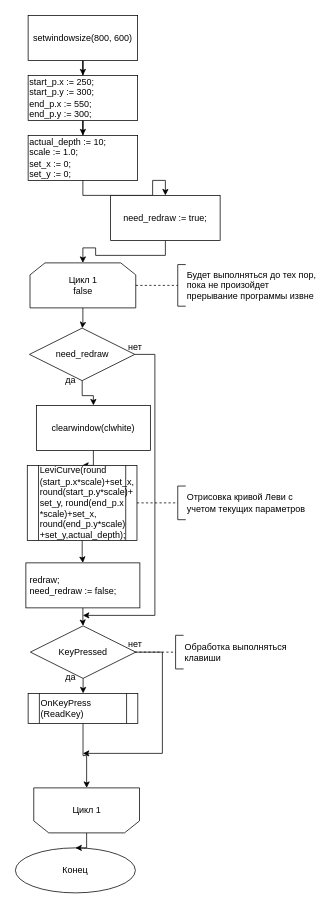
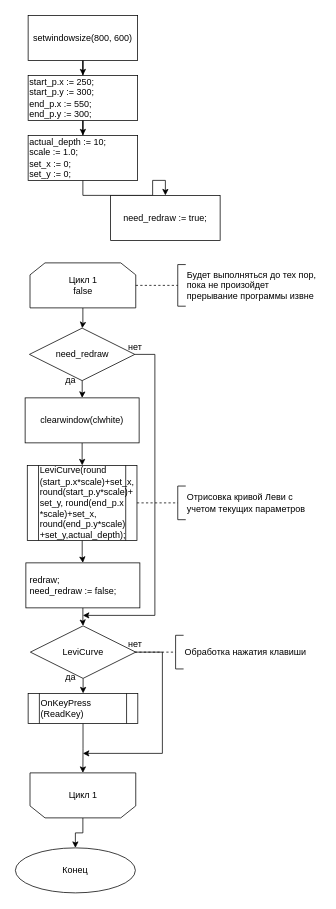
  <mxCell id="0" />
  <mxCell id="1" parent="0" />
  <mxCell id="2" value="Конец" style="ellipse;whiteSpace=wrap;html=1;" vertex="1" parent="1"><mxGeometry x="20" y="1130" width="160" height="60" as="geometry" /></mxCell>
  <mxCell id="3" style="edgeStyle=orthogonalEdgeStyle;rounded=0;orthogonalLoop=1;jettySize=auto;html=1;" edge="1" parent="1" source="4" target="6"><mxGeometry relative="1" as="geometry" /></mxCell>
  <mxCell id="4" value="setwindowsize(800, 600)" style="rounded=0;whiteSpace=wrap;html=1;" vertex="1" parent="1"><mxGeometry x="37" y="20" width="146" height="60" as="geometry" /></mxCell>
  <mxCell id="5" style="edgeStyle=orthogonalEdgeStyle;rounded=0;orthogonalLoop=1;jettySize=auto;html=1;" edge="1" parent="1" source="6" target="8"><mxGeometry relative="1" as="geometry" /></mxCell>
  <mxCell id="6" value="&lt;div&gt;start_p.x := 250;&lt;/div&gt;&lt;div&gt;start_p.y := 300;&lt;/div&gt;&lt;div&gt;end_p.x := 550;&lt;/div&gt;&lt;div&gt;end_p.y := 300;&lt;/div&gt;" style="rounded=0;whiteSpace=wrap;html=1;align=left;" vertex="1" parent="1"><mxGeometry x="37" y="100" width="146" height="60" as="geometry" /></mxCell>
  <mxCell id="7" style="edgeStyle=orthogonalEdgeStyle;rounded=0;orthogonalLoop=1;jettySize=auto;html=1;" edge="1" parent="1" source="8" target="10"><mxGeometry relative="1" as="geometry" /></mxCell>
  <mxCell id="8" value="&lt;div&gt;actual_depth := 10;&lt;/div&gt;&lt;div&gt;scale := 1.0;&lt;/div&gt;&lt;div&gt;set_x := 0;&lt;/div&gt;&lt;div&gt;set_y := 0;&lt;/div&gt;" style="rounded=0;whiteSpace=wrap;html=1;align=left;" vertex="1" parent="1"><mxGeometry x="37" y="180" width="146" height="60" as="geometry" /></mxCell>
- <mxCell id="9" style="edgeStyle=orthogonalEdgeStyle;rounded=0;orthogonalLoop=1;jettySize=auto;html=1;" edge="1" parent="1" source="10" target="12"><mxGeometry relative="1" as="geometry" /></mxCell>
  <mxCell id="10" value="need_redraw := true;" style="rounded=0;whiteSpace=wrap;html=1;align=center;" vertex="1" parent="1"><mxGeometry x="147" y="260" width="146" height="60" as="geometry" /></mxCell>
  <mxCell id="11" style="edgeStyle=orthogonalEdgeStyle;rounded=0;orthogonalLoop=1;jettySize=auto;html=1;" edge="1" parent="1" source="12" target="18"><mxGeometry relative="1" as="geometry" /></mxCell>
  <mxCell id="12" value="Цикл 1&lt;div&gt;false&lt;/div&gt;" style="shape=loopLimit;whiteSpace=wrap;html=1;" vertex="1" parent="1"><mxGeometry x="39.5" y="350" width="141" height="60" as="geometry" /></mxCell>
  <mxCell id="13" value="Будет выполняться до тех пор, пока не произойдет прерывание программы извне" style="text;html=1;align=left;verticalAlign=middle;whiteSpace=wrap;rounded=0;" vertex="1" parent="1"><mxGeometry x="246.5" y="352.5" width="179.5" height="55" as="geometry" /></mxCell>
  <mxCell id="14" value="" style="shape=partialRectangle;whiteSpace=wrap;html=1;bottom=1;right=1;left=1;top=0;fillColor=none;routingCenterX=-0.5;rotation=90;" vertex="1" parent="1"><mxGeometry x="213.75" y="375" width="55.5" height="10" as="geometry" /></mxCell>
  <mxCell id="15" value="" style="endArrow=none;dashed=1;html=1;rounded=0;entryX=0.5;entryY=1;entryDx=0;entryDy=0;" edge="1" parent="1" target="14"><mxGeometry width="50" height="50" relative="1" as="geometry"><mxPoint x="180.5" y="380" as="sourcePoint" /><mxPoint x="146.5" y="580" as="targetPoint" /></mxGeometry></mxCell>
  <mxCell id="16" style="edgeStyle=orthogonalEdgeStyle;rounded=0;orthogonalLoop=1;jettySize=auto;html=1;" edge="1" parent="1" source="18" target="22"><mxGeometry relative="1" as="geometry" /></mxCell>
  <mxCell id="17" style="edgeStyle=orthogonalEdgeStyle;rounded=0;orthogonalLoop=1;jettySize=auto;html=1;" edge="1" parent="1" source="18"><mxGeometry relative="1" as="geometry"><mxPoint x="110" y="820" as="targetPoint" /><Array as="points"><mxPoint x="206" y="472" /><mxPoint x="206" y="820" /><mxPoint x="110" y="820" /></Array></mxGeometry></mxCell>
  <mxCell id="18" value="need_redraw" style="rhombus;whiteSpace=wrap;html=1;" vertex="1" parent="1"><mxGeometry x="38.75" y="437" width="140.5" height="70" as="geometry" /></mxCell>
  <mxCell id="19" value="да" style="text;html=1;align=center;verticalAlign=middle;whiteSpace=wrap;rounded=0;" vertex="1" parent="1"><mxGeometry x="84" y="502" width="20" height="10" as="geometry" /></mxCell>
  <mxCell id="20" value="нет" style="text;html=1;align=center;verticalAlign=middle;whiteSpace=wrap;rounded=0;" vertex="1" parent="1"><mxGeometry x="170" y="458" width="20" height="10" as="geometry" /></mxCell>
  <mxCell id="21" style="edgeStyle=orthogonalEdgeStyle;rounded=0;orthogonalLoop=1;jettySize=auto;html=1;" edge="1" parent="1" source="22" target="24"><mxGeometry relative="1" as="geometry" /></mxCell>
- <mxCell id="22" value="clearwindow(clwhite)" style="rounded=0;whiteSpace=wrap;html=1;align=center;" vertex="1" parent="1"><mxGeometry x="47.99" y="540" width="152" height="60" as="geometry" /></mxCell>
+ <mxCell id="22" value="clearwindow(clwhite)" style="rounded=0;whiteSpace=wrap;html=1;align=center;" vertex="1" parent="1"><mxGeometry x="32.99" y="530" width="152" height="60" as="geometry" /></mxCell>
  <mxCell id="23" style="edgeStyle=orthogonalEdgeStyle;rounded=0;orthogonalLoop=1;jettySize=auto;html=1;" edge="1" parent="1" source="24" target="26"><mxGeometry relative="1" as="geometry" /></mxCell>
  <mxCell id="24" value="&lt;div&gt;LeviCurve(round&lt;/div&gt;&lt;div&gt;(start_p.x*scale)+set_x,&lt;/div&gt;&lt;div&gt;round(start_p.y*scale)+&lt;/div&gt;&lt;div&gt;set_y,&amp;nbsp;&lt;span style=&quot;background-color: transparent; color: light-dark(rgb(0, 0, 0), rgb(255, 255, 255));&quot;&gt;round(end_p.x&lt;/span&gt;&lt;/div&gt;&lt;div&gt;&lt;span style=&quot;background-color: transparent; color: light-dark(rgb(0, 0, 0), rgb(255, 255, 255));&quot;&gt;*scale)+set_x, round(end_p.y*scale)&lt;/span&gt;&lt;/div&gt;&lt;div&gt;&lt;span style=&quot;background-color: transparent; color: light-dark(rgb(0, 0, 0), rgb(255, 255, 255));&quot;&gt;+set_y,actual_depth);&lt;/span&gt;&lt;/div&gt;" style="shape=process;whiteSpace=wrap;html=1;backgroundOutline=1;align=left;" vertex="1" parent="1"><mxGeometry x="35.87" y="620" width="146.25" height="100" as="geometry" /></mxCell>
  <mxCell id="25" style="edgeStyle=orthogonalEdgeStyle;rounded=0;orthogonalLoop=1;jettySize=auto;html=1;" edge="1" parent="1" source="26" target="29"><mxGeometry relative="1" as="geometry" /></mxCell>
  <mxCell id="26" value="&lt;div&gt;&amp;nbsp;redraw;&lt;/div&gt;&lt;div&gt;&amp;nbsp;need_redraw := false;&lt;/div&gt;" style="rounded=0;whiteSpace=wrap;html=1;align=left;" vertex="1" parent="1"><mxGeometry x="34" y="750" width="152" height="60" as="geometry" /></mxCell>
  <mxCell id="27" style="edgeStyle=orthogonalEdgeStyle;rounded=0;orthogonalLoop=1;jettySize=auto;html=1;" edge="1" parent="1" source="29" target="33"><mxGeometry relative="1" as="geometry" /></mxCell>
  <mxCell id="28" style="edgeStyle=orthogonalEdgeStyle;rounded=0;orthogonalLoop=1;jettySize=auto;html=1;" edge="1" parent="1" source="29"><mxGeometry relative="1" as="geometry"><mxPoint x="110" y="1004" as="targetPoint" /><Array as="points"><mxPoint x="216" y="869" /><mxPoint x="216" y="1004" /></Array></mxGeometry></mxCell>
- <mxCell id="29" value="KeyPressed" style="rhombus;whiteSpace=wrap;html=1;" vertex="1" parent="1"><mxGeometry x="40" y="834" width="140.5" height="70" as="geometry" /></mxCell>
+ <mxCell id="29" value="LeviCurve" style="rhombus;whiteSpace=wrap;html=1;" vertex="1" parent="1"><mxGeometry x="40" y="834" width="140.5" height="70" as="geometry" /></mxCell>
  <mxCell id="30" value="да" style="text;html=1;align=center;verticalAlign=middle;whiteSpace=wrap;rounded=0;" vertex="1" parent="1"><mxGeometry x="84" y="898" width="20" height="10" as="geometry" /></mxCell>
  <mxCell id="31" value="нет" style="text;html=1;align=center;verticalAlign=middle;whiteSpace=wrap;rounded=0;" vertex="1" parent="1"><mxGeometry x="170" y="854" width="20" height="10" as="geometry" /></mxCell>
  <mxCell id="32" style="edgeStyle=orthogonalEdgeStyle;rounded=0;orthogonalLoop=1;jettySize=auto;html=1;" edge="1" parent="1" source="33" target="35"><mxGeometry relative="1" as="geometry" /></mxCell>
  <mxCell id="33" value="OnKeyPress&lt;div&gt;(ReadKey)&lt;/div&gt;" style="shape=process;whiteSpace=wrap;html=1;backgroundOutline=1;align=left;" vertex="1" parent="1"><mxGeometry x="37" y="924" width="146.25" height="40" as="geometry" /></mxCell>
  <mxCell id="34" style="edgeStyle=orthogonalEdgeStyle;rounded=0;orthogonalLoop=1;jettySize=auto;html=1;" edge="1" parent="1" source="35" target="2"><mxGeometry relative="1" as="geometry" /></mxCell>
- <mxCell id="35" value="&lt;span style=&quot;font-weight: normal;&quot;&gt;Цикл 1&lt;/span&gt;" style="shape=loopLimit;whiteSpace=wrap;html=1;fontStyle=1;direction=west;" vertex="1" parent="1"><mxGeometry x="44.5" y="1050" width="141" height="60" as="geometry" /></mxCell>
+ <mxCell id="35" value="&lt;span style=&quot;font-weight: normal;&quot;&gt;Цикл 1&lt;/span&gt;" style="shape=loopLimit;whiteSpace=wrap;html=1;fontStyle=1;direction=west;" vertex="1" parent="1"><mxGeometry x="39.5" y="1030" width="141" height="60" as="geometry" /></mxCell>
  <mxCell id="36" value="Отрисовка кривой Леви с учетом текущих параметров" style="text;html=1;align=left;verticalAlign=middle;whiteSpace=wrap;rounded=0;" vertex="1" parent="1"><mxGeometry x="246.5" y="642.5" width="179.5" height="55" as="geometry" /></mxCell>
  <mxCell id="37" value="" style="shape=partialRectangle;whiteSpace=wrap;html=1;bottom=1;right=1;left=1;top=0;fillColor=none;routingCenterX=-0.5;rotation=90;" vertex="1" parent="1"><mxGeometry x="219.06" y="665" width="44.87" height="10" as="geometry" /></mxCell>
  <mxCell id="38" value="" style="endArrow=none;dashed=1;html=1;rounded=0;entryX=0.5;entryY=1;entryDx=0;entryDy=0;" edge="1" parent="1" target="37"><mxGeometry width="50" height="50" relative="1" as="geometry"><mxPoint x="182.12" y="670" as="sourcePoint" /><mxPoint x="148.12" y="870" as="targetPoint" /></mxGeometry></mxCell>
- <mxCell id="39" value="Обработка выполняться клавиши" style="text;html=1;align=left;verticalAlign=middle;whiteSpace=wrap;rounded=0;" vertex="1" parent="1"><mxGeometry x="243.63" y="841.5" width="179.5" height="55" as="geometry" /></mxCell>
+ <mxCell id="39" value="Обработка нажатия клавиши" style="text;html=1;align=left;verticalAlign=middle;whiteSpace=wrap;rounded=0;" vertex="1" parent="1"><mxGeometry x="243.63" y="841.5" width="179.5" height="55" as="geometry" /></mxCell>
  <mxCell id="40" value="" style="shape=partialRectangle;whiteSpace=wrap;html=1;bottom=1;right=1;left=1;top=0;fillColor=none;routingCenterX=-0.5;rotation=90;" vertex="1" parent="1"><mxGeometry x="216.19" y="864" width="44.87" height="10" as="geometry" /></mxCell>
  <mxCell id="41" value="" style="endArrow=none;dashed=1;html=1;rounded=0;entryX=0.5;entryY=1;entryDx=0;entryDy=0;" edge="1" parent="1" target="40"><mxGeometry width="50" height="50" relative="1" as="geometry"><mxPoint x="179.25" y="869" as="sourcePoint" /><mxPoint x="145.25" y="1069" as="targetPoint" /></mxGeometry></mxCell>
